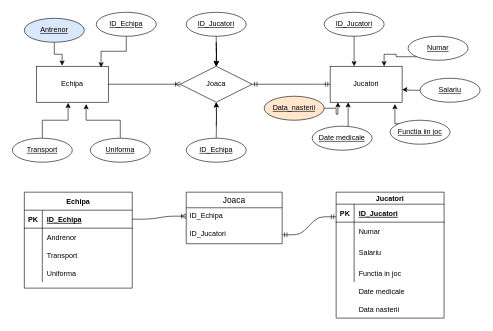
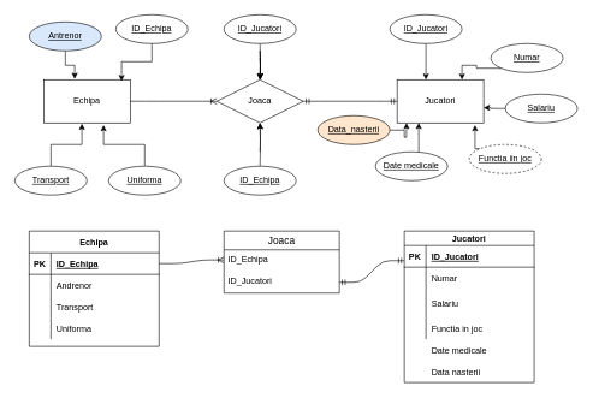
  <mxCell id="0" />
  <mxCell id="1" parent="0" />
  <mxCell id="2" value="Echipa" style="rounded=0;whiteSpace=wrap;html=1;" parent="1" vertex="1"><mxGeometry x="60" y="110" width="120" height="60" as="geometry" /></mxCell>
  <mxCell id="3" value="Jucatori" style="rounded=0;whiteSpace=wrap;html=1;" parent="1" vertex="1"><mxGeometry x="550" y="110" width="120" height="60" as="geometry" /></mxCell>
  <mxCell id="4" value="Joaca" style="shape=rhombus;perimeter=rhombusPerimeter;whiteSpace=wrap;html=1;align=center;" parent="1" vertex="1"><mxGeometry x="300" y="110" width="120" height="60" as="geometry" /></mxCell>
  <mxCell id="5" value="" style="edgeStyle=entityRelationEdgeStyle;fontSize=12;html=1;endArrow=ERoneToMany;exitX=1;exitY=0.5;exitDx=0;exitDy=0;entryX=0;entryY=0.5;entryDx=0;entryDy=0;" parent="1" source="2" target="4" edge="1"><mxGeometry width="100" height="100" relative="1" as="geometry"><mxPoint x="220" y="160" as="sourcePoint" /><mxPoint x="320" y="60" as="targetPoint" /></mxGeometry></mxCell>
  <mxCell id="6" style="edgeStyle=orthogonalEdgeStyle;rounded=0;orthogonalLoop=1;jettySize=auto;html=1;entryX=0.358;entryY=-0.017;entryDx=0;entryDy=0;entryPerimeter=0;" parent="1" source="7" target="2" edge="1"><mxGeometry relative="1" as="geometry" /></mxCell>
  <mxCell id="7" value="Antrenor" style="ellipse;whiteSpace=wrap;html=1;align=center;fontStyle=4;fillColor=#dae8fc;" parent="1" vertex="1"><mxGeometry x="40" y="30" width="100" height="40" as="geometry" /></mxCell>
  <mxCell id="8" style="edgeStyle=orthogonalEdgeStyle;rounded=0;orthogonalLoop=1;jettySize=auto;html=1;exitX=0.5;exitY=1;exitDx=0;exitDy=0;entryX=0.9;entryY=0.033;entryDx=0;entryDy=0;entryPerimeter=0;" parent="1" source="9" target="2" edge="1"><mxGeometry relative="1" as="geometry" /></mxCell>
  <mxCell id="9" value="ID_Echipa" style="ellipse;whiteSpace=wrap;html=1;align=center;fontStyle=4;" parent="1" vertex="1"><mxGeometry x="160" y="20" width="100" height="40" as="geometry" /></mxCell>
  <mxCell id="10" style="edgeStyle=orthogonalEdgeStyle;rounded=0;orthogonalLoop=1;jettySize=auto;html=1;exitX=0.5;exitY=0;exitDx=0;exitDy=0;entryX=0.442;entryY=1.017;entryDx=0;entryDy=0;entryPerimeter=0;" parent="1" source="11" target="2" edge="1"><mxGeometry relative="1" as="geometry" /></mxCell>
  <mxCell id="11" value="Transport" style="ellipse;whiteSpace=wrap;html=1;align=center;fontStyle=4;" parent="1" vertex="1"><mxGeometry x="20" y="230" width="100" height="40" as="geometry" /></mxCell>
  <mxCell id="12" style="edgeStyle=orthogonalEdgeStyle;rounded=0;orthogonalLoop=1;jettySize=auto;html=1;entryX=0.692;entryY=1.05;entryDx=0;entryDy=0;entryPerimeter=0;" parent="1" source="13" target="2" edge="1"><mxGeometry relative="1" as="geometry" /></mxCell>
  <mxCell id="13" value="Uniforma" style="ellipse;whiteSpace=wrap;html=1;align=center;fontStyle=4;" parent="1" vertex="1"><mxGeometry x="150" y="230" width="100" height="40" as="geometry" /></mxCell>
  <mxCell id="14" value="" style="edgeStyle=orthogonalEdgeStyle;rounded=0;orthogonalLoop=1;jettySize=auto;html=1;" parent="1" target="4" edge="1"><mxGeometry relative="1" as="geometry"><mxPoint x="360" y="70" as="sourcePoint" /></mxGeometry></mxCell>
  <mxCell id="15" style="edgeStyle=orthogonalEdgeStyle;rounded=0;orthogonalLoop=1;jettySize=auto;html=1;exitX=0;exitY=0;exitDx=0;exitDy=0;entryX=0.9;entryY=1.05;entryDx=0;entryDy=0;entryPerimeter=0;" parent="1" source="16" target="3" edge="1"><mxGeometry relative="1" as="geometry" /></mxCell>
- <mxCell id="16" value="Functia iin joc" style="ellipse;whiteSpace=wrap;html=1;align=center;fontStyle=4;" parent="1" vertex="1"><mxGeometry x="650" y="200" width="100" height="40" as="geometry" /></mxCell>
+ <mxCell id="16" value="Functia iin joc" style="ellipse;whiteSpace=wrap;html=1;align=center;fontStyle=4;dashed=1;" parent="1" vertex="1"><mxGeometry x="650" y="200" width="100" height="40" as="geometry" /></mxCell>
  <mxCell id="17" style="edgeStyle=orthogonalEdgeStyle;rounded=0;orthogonalLoop=1;jettySize=auto;html=1;entryX=0.333;entryY=0;entryDx=0;entryDy=0;entryPerimeter=0;" parent="1" source="18" target="3" edge="1"><mxGeometry relative="1" as="geometry" /></mxCell>
  <mxCell id="18" value="ID_Jucatori" style="ellipse;whiteSpace=wrap;html=1;align=center;fontStyle=4;" parent="1" vertex="1"><mxGeometry x="540" y="20" width="100" height="40" as="geometry" /></mxCell>
  <mxCell id="19" style="edgeStyle=orthogonalEdgeStyle;rounded=0;orthogonalLoop=1;jettySize=auto;html=1;exitX=0;exitY=1;exitDx=0;exitDy=0;entryX=0.75;entryY=0;entryDx=0;entryDy=0;" parent="1" source="20" target="3" edge="1"><mxGeometry relative="1" as="geometry" /></mxCell>
  <mxCell id="20" value="Numar" style="ellipse;whiteSpace=wrap;html=1;align=center;fontStyle=4;" parent="1" vertex="1"><mxGeometry x="680" y="60" width="100" height="40" as="geometry" /></mxCell>
  <mxCell id="21" style="edgeStyle=orthogonalEdgeStyle;rounded=0;orthogonalLoop=1;jettySize=auto;html=1;entryX=1;entryY=0.65;entryDx=0;entryDy=0;entryPerimeter=0;" parent="1" source="22" target="3" edge="1"><mxGeometry relative="1" as="geometry" /></mxCell>
  <mxCell id="22" value="Salariu" style="ellipse;whiteSpace=wrap;html=1;align=center;fontStyle=4;" parent="1" vertex="1"><mxGeometry x="700" y="130" width="100" height="40" as="geometry" /></mxCell>
  <mxCell id="23" style="edgeStyle=orthogonalEdgeStyle;rounded=0;orthogonalLoop=1;jettySize=auto;html=1;entryX=0.25;entryY=1;entryDx=0;entryDy=0;" parent="1" source="24" target="3" edge="1"><mxGeometry relative="1" as="geometry"><Array as="points"><mxPoint x="580" y="190" /></Array></mxGeometry></mxCell>
  <mxCell id="24" value="Date medicale" style="ellipse;whiteSpace=wrap;html=1;align=center;fontStyle=4;" parent="1" vertex="1"><mxGeometry x="520" y="210" width="100" height="40" as="geometry" /></mxCell>
  <mxCell id="25" value="" style="edgeStyle=orthogonalEdgeStyle;rounded=0;orthogonalLoop=1;jettySize=auto;html=1;exitX=0.5;exitY=0;exitDx=0;exitDy=0;" parent="1" target="4" edge="1"><mxGeometry relative="1" as="geometry"><Array as="points" /><mxPoint x="360" y="210" as="sourcePoint" /></mxGeometry></mxCell>
  <mxCell id="26" value="" style="edgeStyle=orthogonalEdgeStyle;rounded=0;orthogonalLoop=1;jettySize=auto;html=1;" parent="1" target="4" edge="1"><mxGeometry relative="1" as="geometry"><mxPoint x="360" y="80" as="sourcePoint" /></mxGeometry></mxCell>
  <mxCell id="27" value="Echipa" style="shape=table;startSize=30;container=1;collapsible=1;childLayout=tableLayout;fixedRows=1;rowLines=0;fontStyle=1;align=center;resizeLast=1;" parent="1" vertex="1"><mxGeometry x="40" y="320" width="180" height="160" as="geometry" /></mxCell>
  <mxCell id="28" value="" style="shape=partialRectangle;collapsible=0;dropTarget=0;pointerEvents=0;fillColor=none;top=0;left=0;bottom=1;right=0;points=[[0,0.5],[1,0.5]];portConstraint=eastwest;" parent="27" vertex="1"><mxGeometry y="30" width="180" height="30" as="geometry" /></mxCell>
  <mxCell id="29" value="PK" style="shape=partialRectangle;connectable=0;fillColor=none;top=0;left=0;bottom=0;right=0;fontStyle=1;overflow=hidden;" parent="28" vertex="1"><mxGeometry width="30" height="30" as="geometry" /></mxCell>
  <mxCell id="30" value="ID_Echipa" style="shape=partialRectangle;connectable=0;fillColor=none;top=0;left=0;bottom=0;right=0;align=left;spacingLeft=6;fontStyle=5;overflow=hidden;" parent="28" vertex="1"><mxGeometry x="30" width="150" height="30" as="geometry" /></mxCell>
  <mxCell id="31" value="" style="shape=partialRectangle;collapsible=0;dropTarget=0;pointerEvents=0;fillColor=none;top=0;left=0;bottom=0;right=0;points=[[0,0.5],[1,0.5]];portConstraint=eastwest;" parent="27" vertex="1"><mxGeometry y="60" width="180" height="30" as="geometry" /></mxCell>
  <mxCell id="32" value="" style="shape=partialRectangle;connectable=0;fillColor=none;top=0;left=0;bottom=0;right=0;editable=1;overflow=hidden;" parent="31" vertex="1"><mxGeometry width="30" height="30" as="geometry" /></mxCell>
  <mxCell id="33" value="Andrenor" style="shape=partialRectangle;connectable=0;fillColor=none;top=0;left=0;bottom=0;right=0;align=left;spacingLeft=6;overflow=hidden;" parent="31" vertex="1"><mxGeometry x="30" width="150" height="30" as="geometry" /></mxCell>
  <mxCell id="34" value="" style="shape=partialRectangle;collapsible=0;dropTarget=0;pointerEvents=0;fillColor=none;top=0;left=0;bottom=0;right=0;points=[[0,0.5],[1,0.5]];portConstraint=eastwest;" parent="27" vertex="1"><mxGeometry y="90" width="180" height="30" as="geometry" /></mxCell>
  <mxCell id="35" value="" style="shape=partialRectangle;connectable=0;fillColor=none;top=0;left=0;bottom=0;right=0;editable=1;overflow=hidden;" parent="34" vertex="1"><mxGeometry width="30" height="30" as="geometry" /></mxCell>
  <mxCell id="36" value="Transport" style="shape=partialRectangle;connectable=0;fillColor=none;top=0;left=0;bottom=0;right=0;align=left;spacingLeft=6;overflow=hidden;" parent="34" vertex="1"><mxGeometry x="30" width="150" height="30" as="geometry" /></mxCell>
  <mxCell id="37" value="" style="shape=partialRectangle;collapsible=0;dropTarget=0;pointerEvents=0;fillColor=none;top=0;left=0;bottom=0;right=0;points=[[0,0.5],[1,0.5]];portConstraint=eastwest;" parent="27" vertex="1"><mxGeometry y="120" width="180" height="30" as="geometry" /></mxCell>
  <mxCell id="38" value="" style="shape=partialRectangle;connectable=0;fillColor=none;top=0;left=0;bottom=0;right=0;editable=1;overflow=hidden;" parent="37" vertex="1"><mxGeometry width="30" height="30" as="geometry" /></mxCell>
  <mxCell id="39" value="Uniforma" style="shape=partialRectangle;connectable=0;fillColor=none;top=0;left=0;bottom=0;right=0;align=left;spacingLeft=6;overflow=hidden;" parent="37" vertex="1"><mxGeometry x="30" width="150" height="30" as="geometry" /></mxCell>
  <mxCell id="40" value="Jucatori" style="shape=table;startSize=20;container=1;collapsible=1;childLayout=tableLayout;fixedRows=1;rowLines=0;fontStyle=1;align=center;resizeLast=1;" parent="1" vertex="1"><mxGeometry x="560" y="320" width="180" height="210" as="geometry" /></mxCell>
  <mxCell id="41" value="" style="shape=partialRectangle;collapsible=0;dropTarget=0;pointerEvents=0;fillColor=none;top=0;left=0;bottom=1;right=0;points=[[0,0.5],[1,0.5]];portConstraint=eastwest;" parent="40" vertex="1"><mxGeometry y="20" width="180" height="30" as="geometry" /></mxCell>
  <mxCell id="42" value="PK" style="shape=partialRectangle;connectable=0;fillColor=none;top=0;left=0;bottom=0;right=0;fontStyle=1;overflow=hidden;" parent="41" vertex="1"><mxGeometry width="30" height="30" as="geometry" /></mxCell>
  <mxCell id="43" value="ID_Jucatori" style="shape=partialRectangle;connectable=0;fillColor=none;top=0;left=0;bottom=0;right=0;align=left;spacingLeft=6;fontStyle=5;overflow=hidden;" parent="41" vertex="1"><mxGeometry x="30" width="150" height="30" as="geometry" /></mxCell>
  <mxCell id="44" value="" style="shape=partialRectangle;collapsible=0;dropTarget=0;pointerEvents=0;fillColor=none;top=0;left=0;bottom=0;right=0;points=[[0,0.5],[1,0.5]];portConstraint=eastwest;" parent="40" vertex="1"><mxGeometry y="50" width="180" height="30" as="geometry" /></mxCell>
  <mxCell id="45" value="" style="shape=partialRectangle;connectable=0;fillColor=none;top=0;left=0;bottom=0;right=0;editable=1;overflow=hidden;" parent="44" vertex="1"><mxGeometry width="30" height="30" as="geometry" /></mxCell>
  <mxCell id="46" value="Numar" style="shape=partialRectangle;connectable=0;fillColor=none;top=0;left=0;bottom=0;right=0;align=left;spacingLeft=6;overflow=hidden;" parent="44" vertex="1"><mxGeometry x="30" width="150" height="30" as="geometry" /></mxCell>
  <mxCell id="47" value="" style="shape=partialRectangle;collapsible=0;dropTarget=0;pointerEvents=0;fillColor=none;top=0;left=0;bottom=0;right=0;points=[[0,0.5],[1,0.5]];portConstraint=eastwest;" parent="40" vertex="1"><mxGeometry y="80" width="180" height="40" as="geometry" /></mxCell>
  <mxCell id="48" value="" style="shape=partialRectangle;connectable=0;fillColor=none;top=0;left=0;bottom=0;right=0;editable=1;overflow=hidden;" parent="47" vertex="1"><mxGeometry width="30" height="40" as="geometry" /></mxCell>
  <mxCell id="49" value="Salariu" style="shape=partialRectangle;connectable=0;fillColor=none;top=0;left=0;bottom=0;right=0;align=left;spacingLeft=6;overflow=hidden;" parent="47" vertex="1"><mxGeometry x="30" width="150" height="40" as="geometry" /></mxCell>
  <mxCell id="50" value="" style="shape=partialRectangle;collapsible=0;dropTarget=0;pointerEvents=0;fillColor=none;top=0;left=0;bottom=0;right=0;points=[[0,0.5],[1,0.5]];portConstraint=eastwest;" parent="40" vertex="1"><mxGeometry y="120" width="180" height="30" as="geometry" /></mxCell>
  <mxCell id="51" value="" style="shape=partialRectangle;connectable=0;fillColor=none;top=0;left=0;bottom=0;right=0;editable=1;overflow=hidden;" parent="50" vertex="1"><mxGeometry width="30" height="30" as="geometry" /></mxCell>
  <mxCell id="52" value="Functia in joc" style="shape=partialRectangle;connectable=0;fillColor=none;top=0;left=0;bottom=0;right=0;align=left;spacingLeft=6;overflow=hidden;" parent="50" vertex="1"><mxGeometry x="30" width="150" height="30" as="geometry" /></mxCell>
  <mxCell id="53" value="Date medicale" style="shape=partialRectangle;connectable=0;fillColor=none;top=0;left=0;bottom=0;right=0;align=left;spacingLeft=6;overflow=hidden;" parent="1" vertex="1"><mxGeometry x="590" y="470" width="150" height="30" as="geometry" /></mxCell>
  <mxCell id="54" value="Data nasterii" style="shape=partialRectangle;connectable=0;fillColor=none;top=0;left=0;bottom=0;right=0;align=left;spacingLeft=6;overflow=hidden;" parent="1" vertex="1"><mxGeometry x="590" y="500" width="150" height="30" as="geometry" /></mxCell>
  <mxCell id="55" value="Joaca" style="swimlane;fontStyle=0;childLayout=stackLayout;horizontal=1;startSize=26;horizontalStack=0;resizeParent=1;resizeParentMax=0;resizeLast=0;collapsible=1;marginBottom=0;align=center;fontSize=14;" parent="1" vertex="1"><mxGeometry x="310" y="320" width="160" height="86" as="geometry" /></mxCell>
  <mxCell id="56" value="ID_Echipa" style="text;strokeColor=none;fillColor=none;spacingLeft=4;spacingRight=4;overflow=hidden;rotatable=0;points=[[0,0.5],[1,0.5]];portConstraint=eastwest;fontSize=12;" parent="55" vertex="1"><mxGeometry y="26" width="160" height="30" as="geometry" /></mxCell>
  <mxCell id="57" value="ID_Jucatori" style="text;strokeColor=none;fillColor=none;spacingLeft=4;spacingRight=4;overflow=hidden;rotatable=0;points=[[0,0.5],[1,0.5]];portConstraint=eastwest;fontSize=12;" parent="55" vertex="1"><mxGeometry y="56" width="160" height="30" as="geometry" /></mxCell>
  <mxCell id="58" value="" style="edgeStyle=entityRelationEdgeStyle;fontSize=12;html=1;endArrow=ERoneToMany;exitX=1;exitY=0.5;exitDx=0;exitDy=0;" parent="1" source="28" edge="1"><mxGeometry width="100" height="100" relative="1" as="geometry"><mxPoint x="220" y="460" as="sourcePoint" /><mxPoint x="310" y="360" as="targetPoint" /></mxGeometry></mxCell>
  <mxCell id="59" value="" style="edgeStyle=orthogonalEdgeStyle;rounded=0;orthogonalLoop=1;jettySize=auto;html=1;" parent="1" target="4" edge="1"><mxGeometry relative="1" as="geometry"><mxPoint x="360" y="70" as="sourcePoint" /></mxGeometry></mxCell>
  <mxCell id="60" style="edgeStyle=orthogonalEdgeStyle;rounded=0;orthogonalLoop=1;jettySize=auto;html=1;entryX=0.108;entryY=1;entryDx=0;entryDy=0;entryPerimeter=0;" parent="1" source="61" target="3" edge="1"><mxGeometry relative="1" as="geometry" /></mxCell>
  <mxCell id="61" value="Data_nasterii" style="ellipse;whiteSpace=wrap;html=1;align=center;fontStyle=4;fillColor=#ffe6cc;" parent="1" vertex="1"><mxGeometry x="440" y="160" width="100" height="40" as="geometry" /></mxCell>
  <mxCell id="62" value="" style="edgeStyle=entityRelationEdgeStyle;fontSize=12;html=1;endArrow=ERmandOne;startArrow=ERmandOne;entryX=0;entryY=0.5;entryDx=0;entryDy=0;" parent="1" source="4" target="3" edge="1"><mxGeometry width="100" height="100" relative="1" as="geometry"><mxPoint x="430" y="210" as="sourcePoint" /><mxPoint x="530" y="110" as="targetPoint" /></mxGeometry></mxCell>
  <mxCell id="63" value="" style="edgeStyle=entityRelationEdgeStyle;fontSize=12;html=1;endArrow=ERmandOne;startArrow=ERmandOne;exitX=1;exitY=0.5;exitDx=0;exitDy=0;" parent="1" source="57" edge="1"><mxGeometry width="100" height="100" relative="1" as="geometry"><mxPoint x="470" y="461" as="sourcePoint" /><mxPoint x="560" y="361" as="targetPoint" /></mxGeometry></mxCell>
  <mxCell id="64" value="" style="edgeStyle=orthogonalEdgeStyle;rounded=0;orthogonalLoop=1;jettySize=auto;html=1;" parent="1" target="4" edge="1"><mxGeometry relative="1" as="geometry"><mxPoint x="360" y="60" as="sourcePoint" /></mxGeometry></mxCell>
  <mxCell id="65" value="" style="edgeStyle=orthogonalEdgeStyle;rounded=0;orthogonalLoop=1;jettySize=auto;html=1;" parent="1" target="4" edge="1"><mxGeometry relative="1" as="geometry"><mxPoint x="360" y="230" as="sourcePoint" /></mxGeometry></mxCell>
  <mxCell id="66" value="ID_Jucatori" style="ellipse;whiteSpace=wrap;html=1;align=center;fontStyle=4;" vertex="1" parent="1"><mxGeometry x="310" y="20" width="100" height="40" as="geometry" /></mxCell>
  <mxCell id="67" value="ID_Echipa" style="ellipse;whiteSpace=wrap;html=1;align=center;fontStyle=4;" vertex="1" parent="1"><mxGeometry x="310" y="230" width="100" height="40" as="geometry" /></mxCell>
